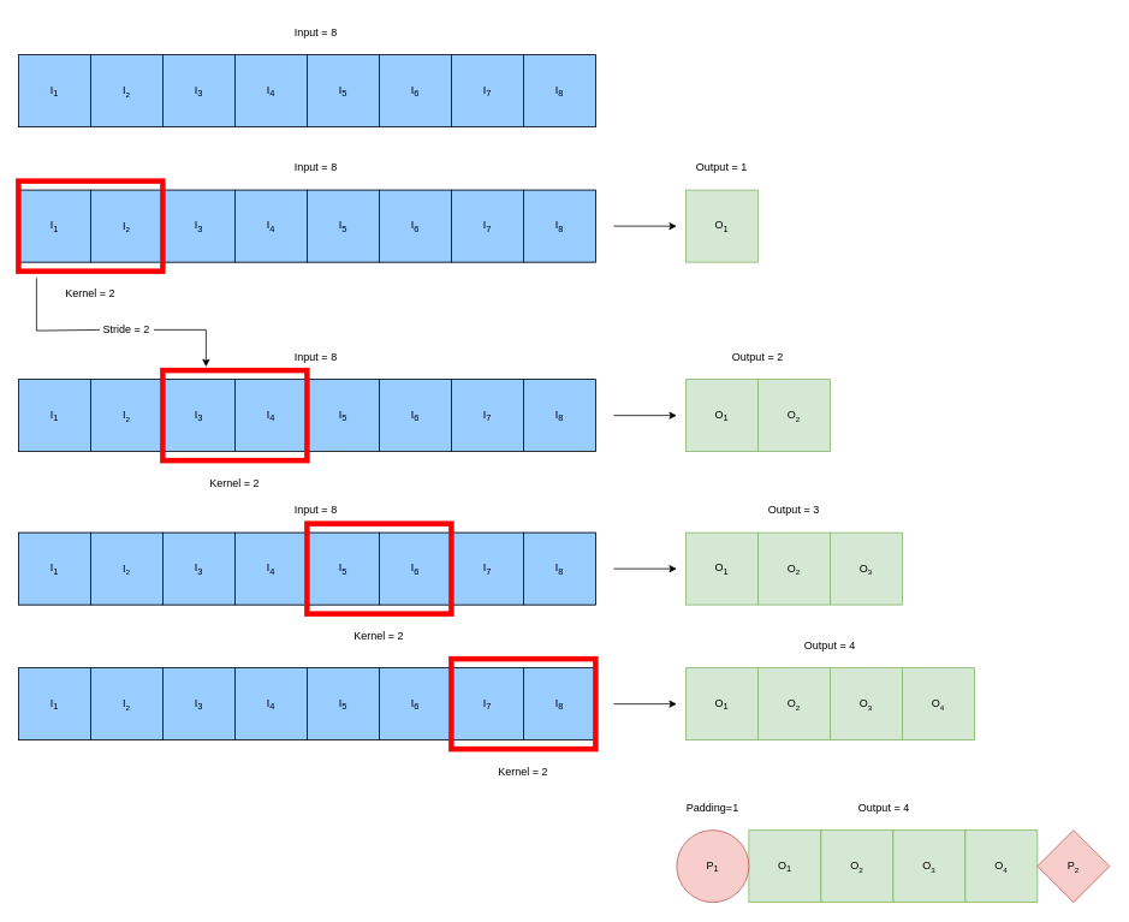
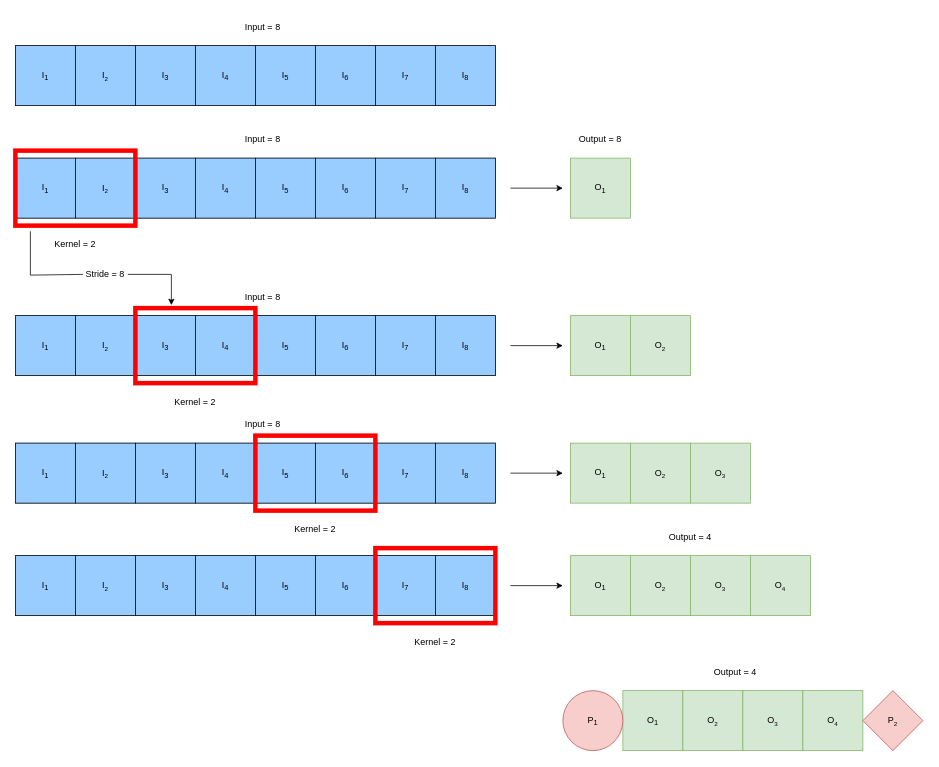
  <mxCell id="0" />
  <mxCell id="1" parent="0" />
  <mxCell id="2" value="" style="group" vertex="1" connectable="0" parent="1"><mxGeometry x="20" y="20" width="640" height="120" as="geometry" /></mxCell>
  <mxCell id="3" value="" style="group;fillColor=#dae8fc;strokeColor=#6c8ebf;" vertex="1" connectable="0" parent="2"><mxGeometry y="40" width="640" height="80" as="geometry" /></mxCell>
  <mxCell id="4" value="I&lt;sub&gt;1&lt;/sub&gt;" style="whiteSpace=wrap;html=1;aspect=fixed;fillColor=#99CCFF;" vertex="1" parent="3"><mxGeometry width="80" height="80" as="geometry" /></mxCell>
  <mxCell id="5" value="I&lt;span style=&quot;font-size: 10px;&quot;&gt;&lt;sub&gt;2&lt;/sub&gt;&lt;/span&gt;" style="whiteSpace=wrap;html=1;aspect=fixed;fillColor=#99CCFF;" vertex="1" parent="3"><mxGeometry x="80" width="80" height="80" as="geometry" /></mxCell>
  <mxCell id="6" value="I&lt;sub&gt;3&lt;/sub&gt;" style="whiteSpace=wrap;html=1;aspect=fixed;fillColor=#99CCFF;" vertex="1" parent="3"><mxGeometry x="160" width="80" height="80" as="geometry" /></mxCell>
  <mxCell id="7" value="I&lt;sub&gt;4&lt;/sub&gt;" style="whiteSpace=wrap;html=1;aspect=fixed;fillColor=#99CCFF;" vertex="1" parent="3"><mxGeometry x="240" width="80" height="80" as="geometry" /></mxCell>
  <mxCell id="8" value="I&lt;sub&gt;5&lt;/sub&gt;" style="whiteSpace=wrap;html=1;aspect=fixed;fillColor=#99CCFF;" vertex="1" parent="3"><mxGeometry x="320" width="80" height="80" as="geometry" /></mxCell>
  <mxCell id="9" value="I&lt;sub&gt;6&lt;/sub&gt;" style="whiteSpace=wrap;html=1;aspect=fixed;fillColor=#99CCFF;" vertex="1" parent="3"><mxGeometry x="400" width="80" height="80" as="geometry" /></mxCell>
  <mxCell id="10" value="I&lt;sub&gt;7&lt;/sub&gt;" style="whiteSpace=wrap;html=1;aspect=fixed;fillColor=#99CCFF;" vertex="1" parent="3"><mxGeometry x="480" width="80" height="80" as="geometry" /></mxCell>
  <mxCell id="11" value="I&lt;sub&gt;8&lt;/sub&gt;" style="whiteSpace=wrap;html=1;aspect=fixed;fillColor=#99CCFF;" vertex="1" parent="3"><mxGeometry x="560" width="80" height="80" as="geometry" /></mxCell>
  <mxCell id="12" value="Input = 8" style="text;html=1;strokeColor=none;fillColor=none;align=center;verticalAlign=middle;whiteSpace=wrap;rounded=0;strokeWidth=6;" vertex="1" parent="2"><mxGeometry x="300" width="60" height="30" as="geometry" /></mxCell>
  <mxCell id="13" value="" style="group" vertex="1" connectable="0" parent="1"><mxGeometry x="20" y="170" width="640" height="170" as="geometry" /></mxCell>
  <mxCell id="14" value="" style="group;fillColor=#dae8fc;strokeColor=#6c8ebf;" vertex="1" connectable="0" parent="13"><mxGeometry y="40" width="640" height="80" as="geometry" /></mxCell>
  <mxCell id="15" value="I&lt;sub&gt;1&lt;/sub&gt;" style="whiteSpace=wrap;html=1;aspect=fixed;fillColor=#99CCFF;" vertex="1" parent="14"><mxGeometry width="80" height="80" as="geometry" /></mxCell>
  <mxCell id="16" value="I&lt;span style=&quot;font-size: 10px;&quot;&gt;&lt;sub&gt;2&lt;/sub&gt;&lt;/span&gt;" style="whiteSpace=wrap;html=1;aspect=fixed;fillColor=#99CCFF;" vertex="1" parent="14"><mxGeometry x="80" width="80" height="80" as="geometry" /></mxCell>
  <mxCell id="17" value="I&lt;sub&gt;3&lt;/sub&gt;" style="whiteSpace=wrap;html=1;aspect=fixed;fillColor=#99CCFF;" vertex="1" parent="14"><mxGeometry x="160" width="80" height="80" as="geometry" /></mxCell>
  <mxCell id="18" value="I&lt;sub&gt;4&lt;/sub&gt;" style="whiteSpace=wrap;html=1;aspect=fixed;fillColor=#99CCFF;" vertex="1" parent="14"><mxGeometry x="240" width="80" height="80" as="geometry" /></mxCell>
  <mxCell id="19" value="I&lt;sub&gt;5&lt;/sub&gt;" style="whiteSpace=wrap;html=1;aspect=fixed;fillColor=#99CCFF;" vertex="1" parent="14"><mxGeometry x="320" width="80" height="80" as="geometry" /></mxCell>
  <mxCell id="20" value="I&lt;sub&gt;6&lt;/sub&gt;" style="whiteSpace=wrap;html=1;aspect=fixed;fillColor=#99CCFF;" vertex="1" parent="14"><mxGeometry x="400" width="80" height="80" as="geometry" /></mxCell>
  <mxCell id="21" value="I&lt;sub&gt;7&lt;/sub&gt;" style="whiteSpace=wrap;html=1;aspect=fixed;fillColor=#99CCFF;" vertex="1" parent="14"><mxGeometry x="480" width="80" height="80" as="geometry" /></mxCell>
  <mxCell id="22" value="I&lt;sub&gt;8&lt;/sub&gt;" style="whiteSpace=wrap;html=1;aspect=fixed;fillColor=#99CCFF;" vertex="1" parent="14"><mxGeometry x="560" width="80" height="80" as="geometry" /></mxCell>
  <mxCell id="23" value="Input = 8" style="text;html=1;strokeColor=none;fillColor=none;align=center;verticalAlign=middle;whiteSpace=wrap;rounded=0;strokeWidth=6;" vertex="1" parent="13"><mxGeometry x="300" width="60" height="30" as="geometry" /></mxCell>
  <mxCell id="24" value="" style="group" vertex="1" connectable="0" parent="13"><mxGeometry y="30" width="160" height="140" as="geometry" /></mxCell>
  <mxCell id="25" value="" style="rounded=0;whiteSpace=wrap;html=1;fillColor=none;strokeColor=#FF0000;strokeWidth=6;" vertex="1" parent="24"><mxGeometry width="160" height="100" as="geometry" /></mxCell>
  <mxCell id="26" value="Kernel = 2" style="text;html=1;strokeColor=none;fillColor=none;align=center;verticalAlign=middle;whiteSpace=wrap;rounded=0;strokeWidth=6;" vertex="1" parent="24"><mxGeometry x="50" y="110" width="60" height="30" as="geometry" /></mxCell>
  <mxCell id="27" value="O&lt;sub&gt;1&lt;/sub&gt;" style="whiteSpace=wrap;html=1;aspect=fixed;strokeColor=#82b366;strokeWidth=1;fillColor=#d5e8d4;" vertex="1" parent="1"><mxGeometry x="760" y="210" width="80" height="80" as="geometry" /></mxCell>
- <mxCell id="28" value="Output = 1" style="text;html=1;strokeColor=none;fillColor=none;align=center;verticalAlign=middle;whiteSpace=wrap;rounded=0;strokeWidth=1;" vertex="1" parent="1"><mxGeometry x="770" y="170" width="60" height="30" as="geometry" /></mxCell>
+ <mxCell id="28" value="Output = 8" style="text;html=1;strokeColor=none;fillColor=none;align=center;verticalAlign=middle;whiteSpace=wrap;rounded=0;strokeWidth=1;" vertex="1" parent="1"><mxGeometry x="770" y="170" width="60" height="30" as="geometry" /></mxCell>
  <mxCell id="29" value="" style="endArrow=classic;html=1;rounded=0;" edge="1" parent="1"><mxGeometry width="50" height="50" relative="1" as="geometry"><mxPoint x="680" y="250" as="sourcePoint" /><mxPoint x="750" y="250" as="targetPoint" /></mxGeometry></mxCell>
  <mxCell id="30" value="" style="group" vertex="1" connectable="0" parent="1"><mxGeometry x="20" y="380" width="640" height="120" as="geometry" /></mxCell>
  <mxCell id="31" value="" style="group;fillColor=#dae8fc;strokeColor=#6c8ebf;" vertex="1" connectable="0" parent="30"><mxGeometry y="40" width="640" height="80" as="geometry" /></mxCell>
  <mxCell id="32" value="I&lt;sub&gt;1&lt;/sub&gt;" style="whiteSpace=wrap;html=1;aspect=fixed;fillColor=#99CCFF;" vertex="1" parent="31"><mxGeometry width="80" height="80" as="geometry" /></mxCell>
  <mxCell id="33" value="I&lt;span style=&quot;font-size: 10px;&quot;&gt;&lt;sub&gt;2&lt;/sub&gt;&lt;/span&gt;" style="whiteSpace=wrap;html=1;aspect=fixed;fillColor=#99CCFF;" vertex="1" parent="31"><mxGeometry x="80" width="80" height="80" as="geometry" /></mxCell>
  <mxCell id="34" value="I&lt;sub&gt;3&lt;/sub&gt;" style="whiteSpace=wrap;html=1;aspect=fixed;fillColor=#99CCFF;" vertex="1" parent="31"><mxGeometry x="160" width="80" height="80" as="geometry" /></mxCell>
  <mxCell id="35" value="I&lt;sub&gt;4&lt;/sub&gt;" style="whiteSpace=wrap;html=1;aspect=fixed;fillColor=#99CCFF;" vertex="1" parent="31"><mxGeometry x="240" width="80" height="80" as="geometry" /></mxCell>
  <mxCell id="36" value="I&lt;sub&gt;5&lt;/sub&gt;" style="whiteSpace=wrap;html=1;aspect=fixed;fillColor=#99CCFF;" vertex="1" parent="31"><mxGeometry x="320" width="80" height="80" as="geometry" /></mxCell>
  <mxCell id="37" value="I&lt;sub&gt;6&lt;/sub&gt;" style="whiteSpace=wrap;html=1;aspect=fixed;fillColor=#99CCFF;" vertex="1" parent="31"><mxGeometry x="400" width="80" height="80" as="geometry" /></mxCell>
  <mxCell id="38" value="I&lt;sub&gt;7&lt;/sub&gt;" style="whiteSpace=wrap;html=1;aspect=fixed;fillColor=#99CCFF;" vertex="1" parent="31"><mxGeometry x="480" width="80" height="80" as="geometry" /></mxCell>
  <mxCell id="39" value="I&lt;sub&gt;8&lt;/sub&gt;" style="whiteSpace=wrap;html=1;aspect=fixed;fillColor=#99CCFF;" vertex="1" parent="31"><mxGeometry x="560" width="80" height="80" as="geometry" /></mxCell>
  <mxCell id="40" value="Input = 8" style="text;html=1;strokeColor=none;fillColor=none;align=center;verticalAlign=middle;whiteSpace=wrap;rounded=0;strokeWidth=6;" vertex="1" parent="30"><mxGeometry x="300" width="60" height="30" as="geometry" /></mxCell>
- <mxCell id="41" value="Stride = 2" style="text;html=1;strokeColor=none;fillColor=none;align=center;verticalAlign=middle;whiteSpace=wrap;rounded=0;strokeWidth=1;" vertex="1" parent="1"><mxGeometry x="110" y="350" width="60" height="30" as="geometry" /></mxCell>
+ <mxCell id="41" value="Stride = 8" style="text;html=1;strokeColor=none;fillColor=none;align=center;verticalAlign=middle;whiteSpace=wrap;rounded=0;strokeWidth=1;" vertex="1" parent="1"><mxGeometry x="110" y="350" width="60" height="30" as="geometry" /></mxCell>
  <mxCell id="42" value="" style="endArrow=none;html=1;rounded=0;exitX=0;exitY=0.25;exitDx=0;exitDy=0;entryX=0;entryY=0.5;entryDx=0;entryDy=0;" edge="1" parent="1" target="41"><mxGeometry width="50" height="50" relative="1" as="geometry"><mxPoint x="40" y="307.5" as="sourcePoint" /><mxPoint x="80" y="366" as="targetPoint" /><Array as="points"><mxPoint x="40" y="366" /></Array></mxGeometry></mxCell>
  <mxCell id="43" value="" style="endArrow=classic;html=1;rounded=0;exitX=1;exitY=0.5;exitDx=0;exitDy=0;entryX=0.3;entryY=-0.04;entryDx=0;entryDy=0;entryPerimeter=0;" edge="1" parent="1" source="41"><mxGeometry width="50" height="50" relative="1" as="geometry"><mxPoint x="250" y="380" as="sourcePoint" /><mxPoint x="228" y="406" as="targetPoint" /><Array as="points"><mxPoint x="228" y="365" /></Array></mxGeometry></mxCell>
  <mxCell id="44" value="O&lt;sub&gt;1&lt;/sub&gt;" style="whiteSpace=wrap;html=1;aspect=fixed;strokeColor=#82b366;strokeWidth=1;fillColor=#d5e8d4;" vertex="1" parent="1"><mxGeometry x="760" y="420" width="80" height="80" as="geometry" /></mxCell>
  <mxCell id="45" value="" style="endArrow=classic;html=1;rounded=0;" edge="1" parent="1"><mxGeometry width="50" height="50" relative="1" as="geometry"><mxPoint x="680" y="460" as="sourcePoint" /><mxPoint x="750" y="460" as="targetPoint" /></mxGeometry></mxCell>
  <mxCell id="46" value="O&lt;span style=&quot;font-size: 10px;&quot;&gt;&lt;sub&gt;2&lt;/sub&gt;&lt;/span&gt;" style="whiteSpace=wrap;html=1;aspect=fixed;strokeColor=#82b366;strokeWidth=1;fillColor=#d5e8d4;" vertex="1" parent="1"><mxGeometry x="840" y="420" width="80" height="80" as="geometry" /></mxCell>
  <mxCell id="47" value="" style="group;fillColor=#dae8fc;strokeColor=#6c8ebf;" vertex="1" connectable="0" parent="1"><mxGeometry x="20" y="590" width="640" height="80" as="geometry" /></mxCell>
  <mxCell id="48" value="I&lt;sub&gt;1&lt;/sub&gt;" style="whiteSpace=wrap;html=1;aspect=fixed;fillColor=#99CCFF;" vertex="1" parent="47"><mxGeometry width="80" height="80" as="geometry" /></mxCell>
  <mxCell id="49" value="I&lt;span style=&quot;font-size: 10px;&quot;&gt;&lt;sub&gt;2&lt;/sub&gt;&lt;/span&gt;" style="whiteSpace=wrap;html=1;aspect=fixed;fillColor=#99CCFF;" vertex="1" parent="47"><mxGeometry x="80" width="80" height="80" as="geometry" /></mxCell>
  <mxCell id="50" value="I&lt;sub&gt;3&lt;/sub&gt;" style="whiteSpace=wrap;html=1;aspect=fixed;fillColor=#99CCFF;" vertex="1" parent="47"><mxGeometry x="160" width="80" height="80" as="geometry" /></mxCell>
  <mxCell id="51" value="I&lt;sub&gt;4&lt;/sub&gt;" style="whiteSpace=wrap;html=1;aspect=fixed;fillColor=#99CCFF;" vertex="1" parent="47"><mxGeometry x="240" width="80" height="80" as="geometry" /></mxCell>
  <mxCell id="52" value="I&lt;sub&gt;5&lt;/sub&gt;" style="whiteSpace=wrap;html=1;aspect=fixed;fillColor=#99CCFF;" vertex="1" parent="47"><mxGeometry x="320" width="80" height="80" as="geometry" /></mxCell>
  <mxCell id="53" value="I&lt;sub&gt;6&lt;/sub&gt;" style="whiteSpace=wrap;html=1;aspect=fixed;fillColor=#99CCFF;" vertex="1" parent="47"><mxGeometry x="400" width="80" height="80" as="geometry" /></mxCell>
  <mxCell id="54" value="I&lt;sub&gt;7&lt;/sub&gt;" style="whiteSpace=wrap;html=1;aspect=fixed;fillColor=#99CCFF;" vertex="1" parent="47"><mxGeometry x="480" width="80" height="80" as="geometry" /></mxCell>
  <mxCell id="55" value="I&lt;sub&gt;8&lt;/sub&gt;" style="whiteSpace=wrap;html=1;aspect=fixed;fillColor=#99CCFF;" vertex="1" parent="47"><mxGeometry x="560" width="80" height="80" as="geometry" /></mxCell>
  <mxCell id="56" value="Input = 8" style="text;html=1;strokeColor=none;fillColor=none;align=center;verticalAlign=middle;whiteSpace=wrap;rounded=0;strokeWidth=6;" vertex="1" parent="1"><mxGeometry x="320" y="550" width="60" height="30" as="geometry" /></mxCell>
  <mxCell id="57" value="O&lt;sub&gt;1&lt;/sub&gt;" style="whiteSpace=wrap;html=1;aspect=fixed;strokeColor=#82b366;strokeWidth=1;fillColor=#d5e8d4;" vertex="1" parent="1"><mxGeometry x="760" y="590" width="80" height="80" as="geometry" /></mxCell>
  <mxCell id="58" value="" style="endArrow=classic;html=1;rounded=0;" edge="1" parent="1"><mxGeometry width="50" height="50" relative="1" as="geometry"><mxPoint x="680" y="630" as="sourcePoint" /><mxPoint x="750" y="630" as="targetPoint" /></mxGeometry></mxCell>
  <mxCell id="59" value="O&lt;span style=&quot;font-size: 10px;&quot;&gt;&lt;sub&gt;2&lt;/sub&gt;&lt;/span&gt;" style="whiteSpace=wrap;html=1;aspect=fixed;strokeColor=#82b366;strokeWidth=1;fillColor=#d5e8d4;" vertex="1" parent="1"><mxGeometry x="840" y="590" width="80" height="80" as="geometry" /></mxCell>
  <mxCell id="60" value="O&lt;span style=&quot;font-size: 10px;&quot;&gt;&lt;sub&gt;3&lt;/sub&gt;&lt;/span&gt;" style="whiteSpace=wrap;html=1;aspect=fixed;strokeColor=#82b366;strokeWidth=1;fillColor=#d5e8d4;" vertex="1" parent="1"><mxGeometry x="920" y="590" width="80" height="80" as="geometry" /></mxCell>
  <mxCell id="61" value="" style="group" vertex="1" connectable="0" parent="1"><mxGeometry x="180" y="410" width="160" height="140" as="geometry" /></mxCell>
  <mxCell id="62" value="" style="rounded=0;whiteSpace=wrap;html=1;fillColor=none;strokeColor=#FF0000;strokeWidth=6;" vertex="1" parent="61"><mxGeometry width="160" height="100" as="geometry" /></mxCell>
  <mxCell id="63" value="Kernel = 2" style="text;html=1;strokeColor=none;fillColor=none;align=center;verticalAlign=middle;whiteSpace=wrap;rounded=0;strokeWidth=6;" vertex="1" parent="61"><mxGeometry x="50" y="110" width="60" height="30" as="geometry" /></mxCell>
  <mxCell id="64" value="" style="group" vertex="1" connectable="0" parent="1"><mxGeometry x="340" y="580" width="160" height="140" as="geometry" /></mxCell>
  <mxCell id="65" value="" style="rounded=0;whiteSpace=wrap;html=1;fillColor=none;strokeColor=#FF0000;strokeWidth=6;" vertex="1" parent="64"><mxGeometry width="160" height="100" as="geometry" /></mxCell>
  <mxCell id="66" value="Kernel = 2" style="text;html=1;strokeColor=none;fillColor=none;align=center;verticalAlign=middle;whiteSpace=wrap;rounded=0;strokeWidth=6;" vertex="1" parent="64"><mxGeometry x="50" y="110" width="60" height="30" as="geometry" /></mxCell>
  <mxCell id="67" value="" style="group;fillColor=#dae8fc;strokeColor=#6c8ebf;" vertex="1" connectable="0" parent="1"><mxGeometry x="20" y="740" width="640" height="80" as="geometry" /></mxCell>
  <mxCell id="68" value="I&lt;sub&gt;1&lt;/sub&gt;" style="whiteSpace=wrap;html=1;aspect=fixed;fillColor=#99CCFF;" vertex="1" parent="67"><mxGeometry width="80" height="80" as="geometry" /></mxCell>
  <mxCell id="69" value="I&lt;span style=&quot;font-size: 10px;&quot;&gt;&lt;sub&gt;2&lt;/sub&gt;&lt;/span&gt;" style="whiteSpace=wrap;html=1;aspect=fixed;fillColor=#99CCFF;" vertex="1" parent="67"><mxGeometry x="80" width="80" height="80" as="geometry" /></mxCell>
  <mxCell id="70" value="I&lt;sub&gt;3&lt;/sub&gt;" style="whiteSpace=wrap;html=1;aspect=fixed;fillColor=#99CCFF;" vertex="1" parent="67"><mxGeometry x="160" width="80" height="80" as="geometry" /></mxCell>
  <mxCell id="71" value="I&lt;sub&gt;4&lt;/sub&gt;" style="whiteSpace=wrap;html=1;aspect=fixed;fillColor=#99CCFF;" vertex="1" parent="67"><mxGeometry x="240" width="80" height="80" as="geometry" /></mxCell>
  <mxCell id="72" value="I&lt;sub&gt;5&lt;/sub&gt;" style="whiteSpace=wrap;html=1;aspect=fixed;fillColor=#99CCFF;" vertex="1" parent="67"><mxGeometry x="320" width="80" height="80" as="geometry" /></mxCell>
  <mxCell id="73" value="I&lt;sub&gt;6&lt;/sub&gt;" style="whiteSpace=wrap;html=1;aspect=fixed;fillColor=#99CCFF;" vertex="1" parent="67"><mxGeometry x="400" width="80" height="80" as="geometry" /></mxCell>
  <mxCell id="74" value="I&lt;sub&gt;7&lt;/sub&gt;" style="whiteSpace=wrap;html=1;aspect=fixed;fillColor=#99CCFF;" vertex="1" parent="67"><mxGeometry x="480" width="80" height="80" as="geometry" /></mxCell>
  <mxCell id="75" value="I&lt;sub&gt;8&lt;/sub&gt;" style="whiteSpace=wrap;html=1;aspect=fixed;fillColor=#99CCFF;" vertex="1" parent="67"><mxGeometry x="560" width="80" height="80" as="geometry" /></mxCell>
  <mxCell id="76" value="O&lt;sub&gt;1&lt;/sub&gt;" style="whiteSpace=wrap;html=1;aspect=fixed;strokeColor=#82b366;strokeWidth=1;fillColor=#d5e8d4;" vertex="1" parent="1"><mxGeometry x="760" y="740" width="80" height="80" as="geometry" /></mxCell>
  <mxCell id="77" value="" style="endArrow=classic;html=1;rounded=0;" edge="1" parent="1"><mxGeometry width="50" height="50" relative="1" as="geometry"><mxPoint x="680" y="780" as="sourcePoint" /><mxPoint x="750" y="780" as="targetPoint" /></mxGeometry></mxCell>
  <mxCell id="78" value="O&lt;span style=&quot;font-size: 10px;&quot;&gt;&lt;sub&gt;2&lt;/sub&gt;&lt;/span&gt;" style="whiteSpace=wrap;html=1;aspect=fixed;strokeColor=#82b366;strokeWidth=1;fillColor=#d5e8d4;" vertex="1" parent="1"><mxGeometry x="840" y="740" width="80" height="80" as="geometry" /></mxCell>
  <mxCell id="79" value="O&lt;span style=&quot;font-size: 10px;&quot;&gt;&lt;sub&gt;3&lt;/sub&gt;&lt;/span&gt;" style="whiteSpace=wrap;html=1;aspect=fixed;strokeColor=#82b366;strokeWidth=1;fillColor=#d5e8d4;" vertex="1" parent="1"><mxGeometry x="920" y="740" width="80" height="80" as="geometry" /></mxCell>
  <mxCell id="80" value="" style="group" vertex="1" connectable="0" parent="1"><mxGeometry x="500" y="730" width="160" height="140" as="geometry" /></mxCell>
  <mxCell id="81" value="" style="rounded=0;whiteSpace=wrap;html=1;fillColor=none;strokeColor=#FF0000;strokeWidth=6;" vertex="1" parent="80"><mxGeometry width="160" height="100" as="geometry" /></mxCell>
  <mxCell id="82" value="Kernel = 2" style="text;html=1;strokeColor=none;fillColor=none;align=center;verticalAlign=middle;whiteSpace=wrap;rounded=0;strokeWidth=6;" vertex="1" parent="80"><mxGeometry x="50" y="110" width="60" height="30" as="geometry" /></mxCell>
  <mxCell id="83" value="O&lt;span style=&quot;font-size: 10px;&quot;&gt;&lt;sub&gt;4&lt;/sub&gt;&lt;/span&gt;" style="whiteSpace=wrap;html=1;aspect=fixed;strokeColor=#82b366;strokeWidth=1;fillColor=#d5e8d4;" vertex="1" parent="1"><mxGeometry x="1000" y="740" width="80" height="80" as="geometry" /></mxCell>
  <mxCell id="84" value="O&lt;sub&gt;1&lt;/sub&gt;" style="whiteSpace=wrap;html=1;aspect=fixed;strokeColor=#82b366;strokeWidth=1;fillColor=#d5e8d4;" vertex="1" parent="1"><mxGeometry x="830" y="920" width="80" height="80" as="geometry" /></mxCell>
  <mxCell id="85" value="O&lt;span style=&quot;font-size: 10px;&quot;&gt;&lt;sub&gt;2&lt;/sub&gt;&lt;/span&gt;" style="whiteSpace=wrap;html=1;aspect=fixed;strokeColor=#82b366;strokeWidth=1;fillColor=#d5e8d4;" vertex="1" parent="1"><mxGeometry x="910" y="920" width="80" height="80" as="geometry" /></mxCell>
  <mxCell id="86" value="O&lt;span style=&quot;font-size: 10px;&quot;&gt;&lt;sub&gt;3&lt;/sub&gt;&lt;/span&gt;" style="whiteSpace=wrap;html=1;aspect=fixed;strokeColor=#82b366;strokeWidth=1;fillColor=#d5e8d4;" vertex="1" parent="1"><mxGeometry x="990" y="920" width="80" height="80" as="geometry" /></mxCell>
  <mxCell id="87" value="O&lt;span style=&quot;font-size: 10px;&quot;&gt;&lt;sub&gt;4&lt;/sub&gt;&lt;/span&gt;" style="whiteSpace=wrap;html=1;aspect=fixed;strokeColor=#82b366;strokeWidth=1;fillColor=#d5e8d4;" vertex="1" parent="1"><mxGeometry x="1070" y="920" width="80" height="80" as="geometry" /></mxCell>
  <mxCell id="88" value="P&lt;sub&gt;1&lt;/sub&gt;" style="ellipse;whiteSpace=wrap;html=1;aspect=fixed;strokeColor=#b85450;strokeWidth=1;fillColor=#f8cecc;" vertex="1" parent="1"><mxGeometry x="750" y="920" width="80" height="80" as="geometry" /></mxCell>
  <mxCell id="89" value="P&lt;span style=&quot;font-size: 10px;&quot;&gt;&lt;sub&gt;2&lt;/sub&gt;&lt;/span&gt;" style="rhombus;whiteSpace=wrap;html=1;aspect=fixed;strokeColor=#b85450;strokeWidth=1;fillColor=#f8cecc;" vertex="1" parent="1"><mxGeometry x="1150" y="920" width="80" height="80" as="geometry" /></mxCell>
- <mxCell id="90" value="Output = 2" style="text;html=1;strokeColor=none;fillColor=none;align=center;verticalAlign=middle;whiteSpace=wrap;rounded=0;strokeWidth=1;" vertex="1" parent="1"><mxGeometry x="810" y="380" width="60" height="30" as="geometry" /></mxCell>
- <mxCell id="91" value="Output = 3" style="text;html=1;strokeColor=none;fillColor=none;align=center;verticalAlign=middle;whiteSpace=wrap;rounded=0;strokeWidth=1;" vertex="1" parent="1"><mxGeometry x="850" y="550" width="60" height="30" as="geometry" /></mxCell>
  <mxCell id="92" value="Output = 4" style="text;html=1;strokeColor=none;fillColor=none;align=center;verticalAlign=middle;whiteSpace=wrap;rounded=0;strokeWidth=1;" vertex="1" parent="1"><mxGeometry x="890" y="700" width="60" height="30" as="geometry" /></mxCell>
  <mxCell id="93" value="Output = 4" style="text;html=1;strokeColor=none;fillColor=none;align=center;verticalAlign=middle;whiteSpace=wrap;rounded=0;strokeWidth=1;" vertex="1" parent="1"><mxGeometry x="950" y="880" width="60" height="30" as="geometry" /></mxCell>
- <mxCell id="94" value="Padding=1" style="text;html=1;strokeColor=none;fillColor=none;align=center;verticalAlign=middle;whiteSpace=wrap;rounded=0;strokeWidth=1;" vertex="1" parent="1"><mxGeometry x="760" y="880" width="60" height="30" as="geometry" /></mxCell>
